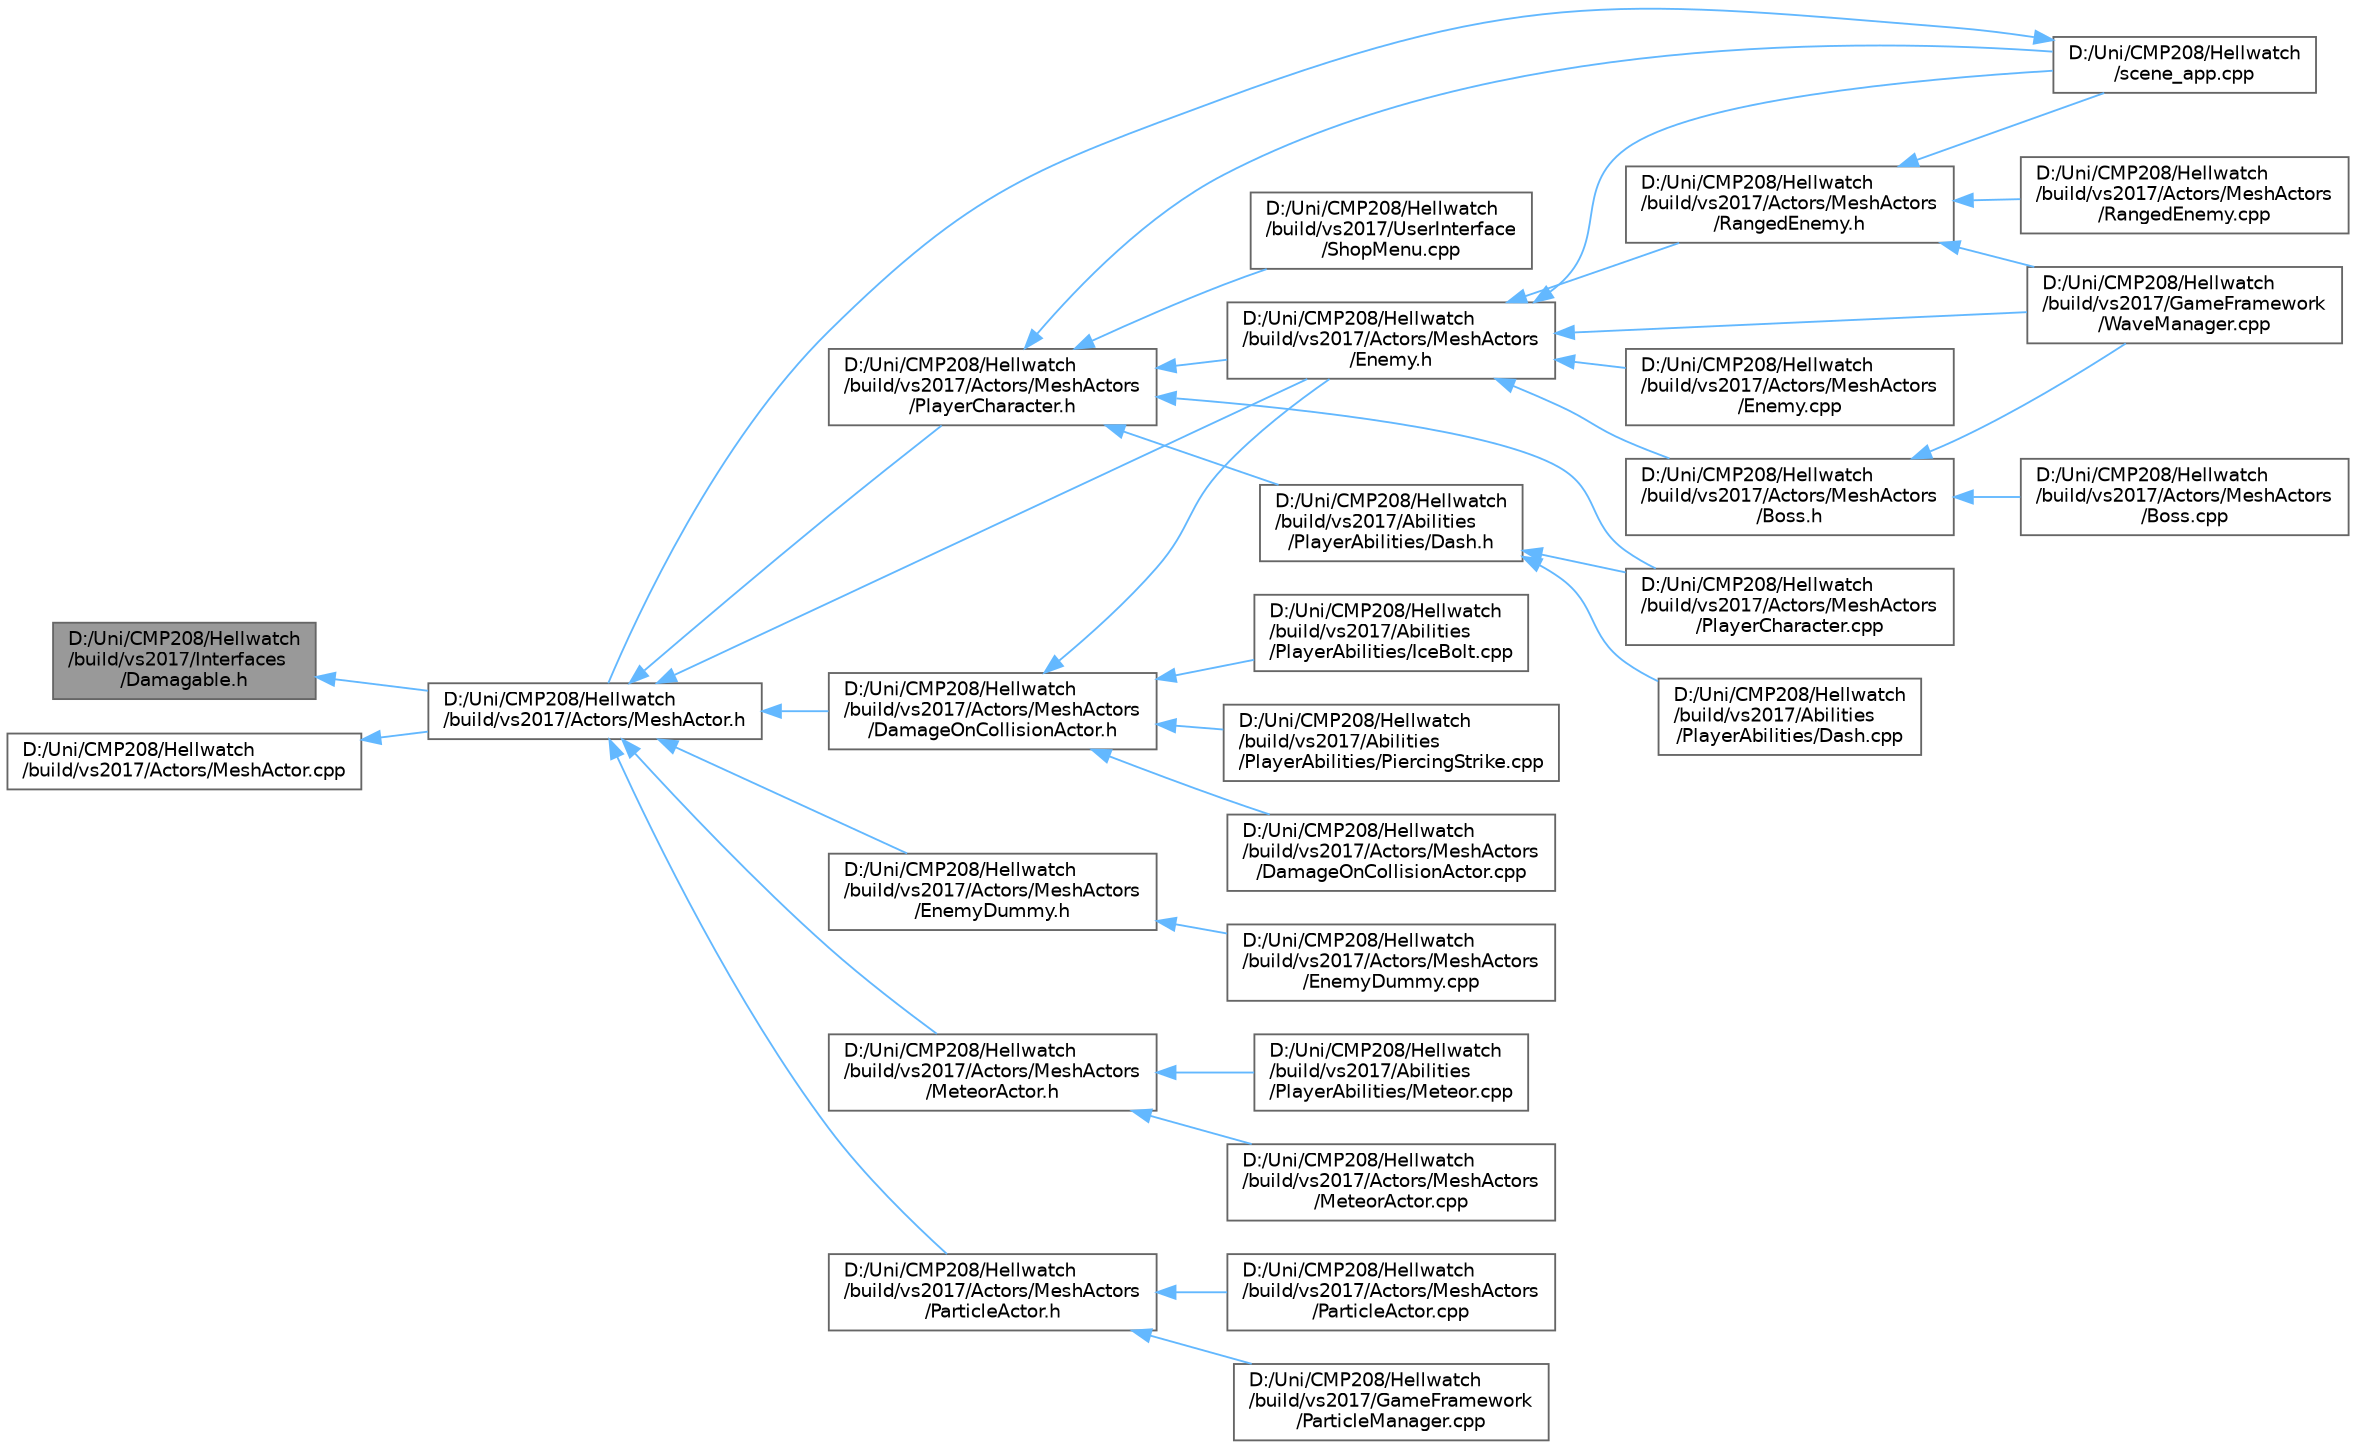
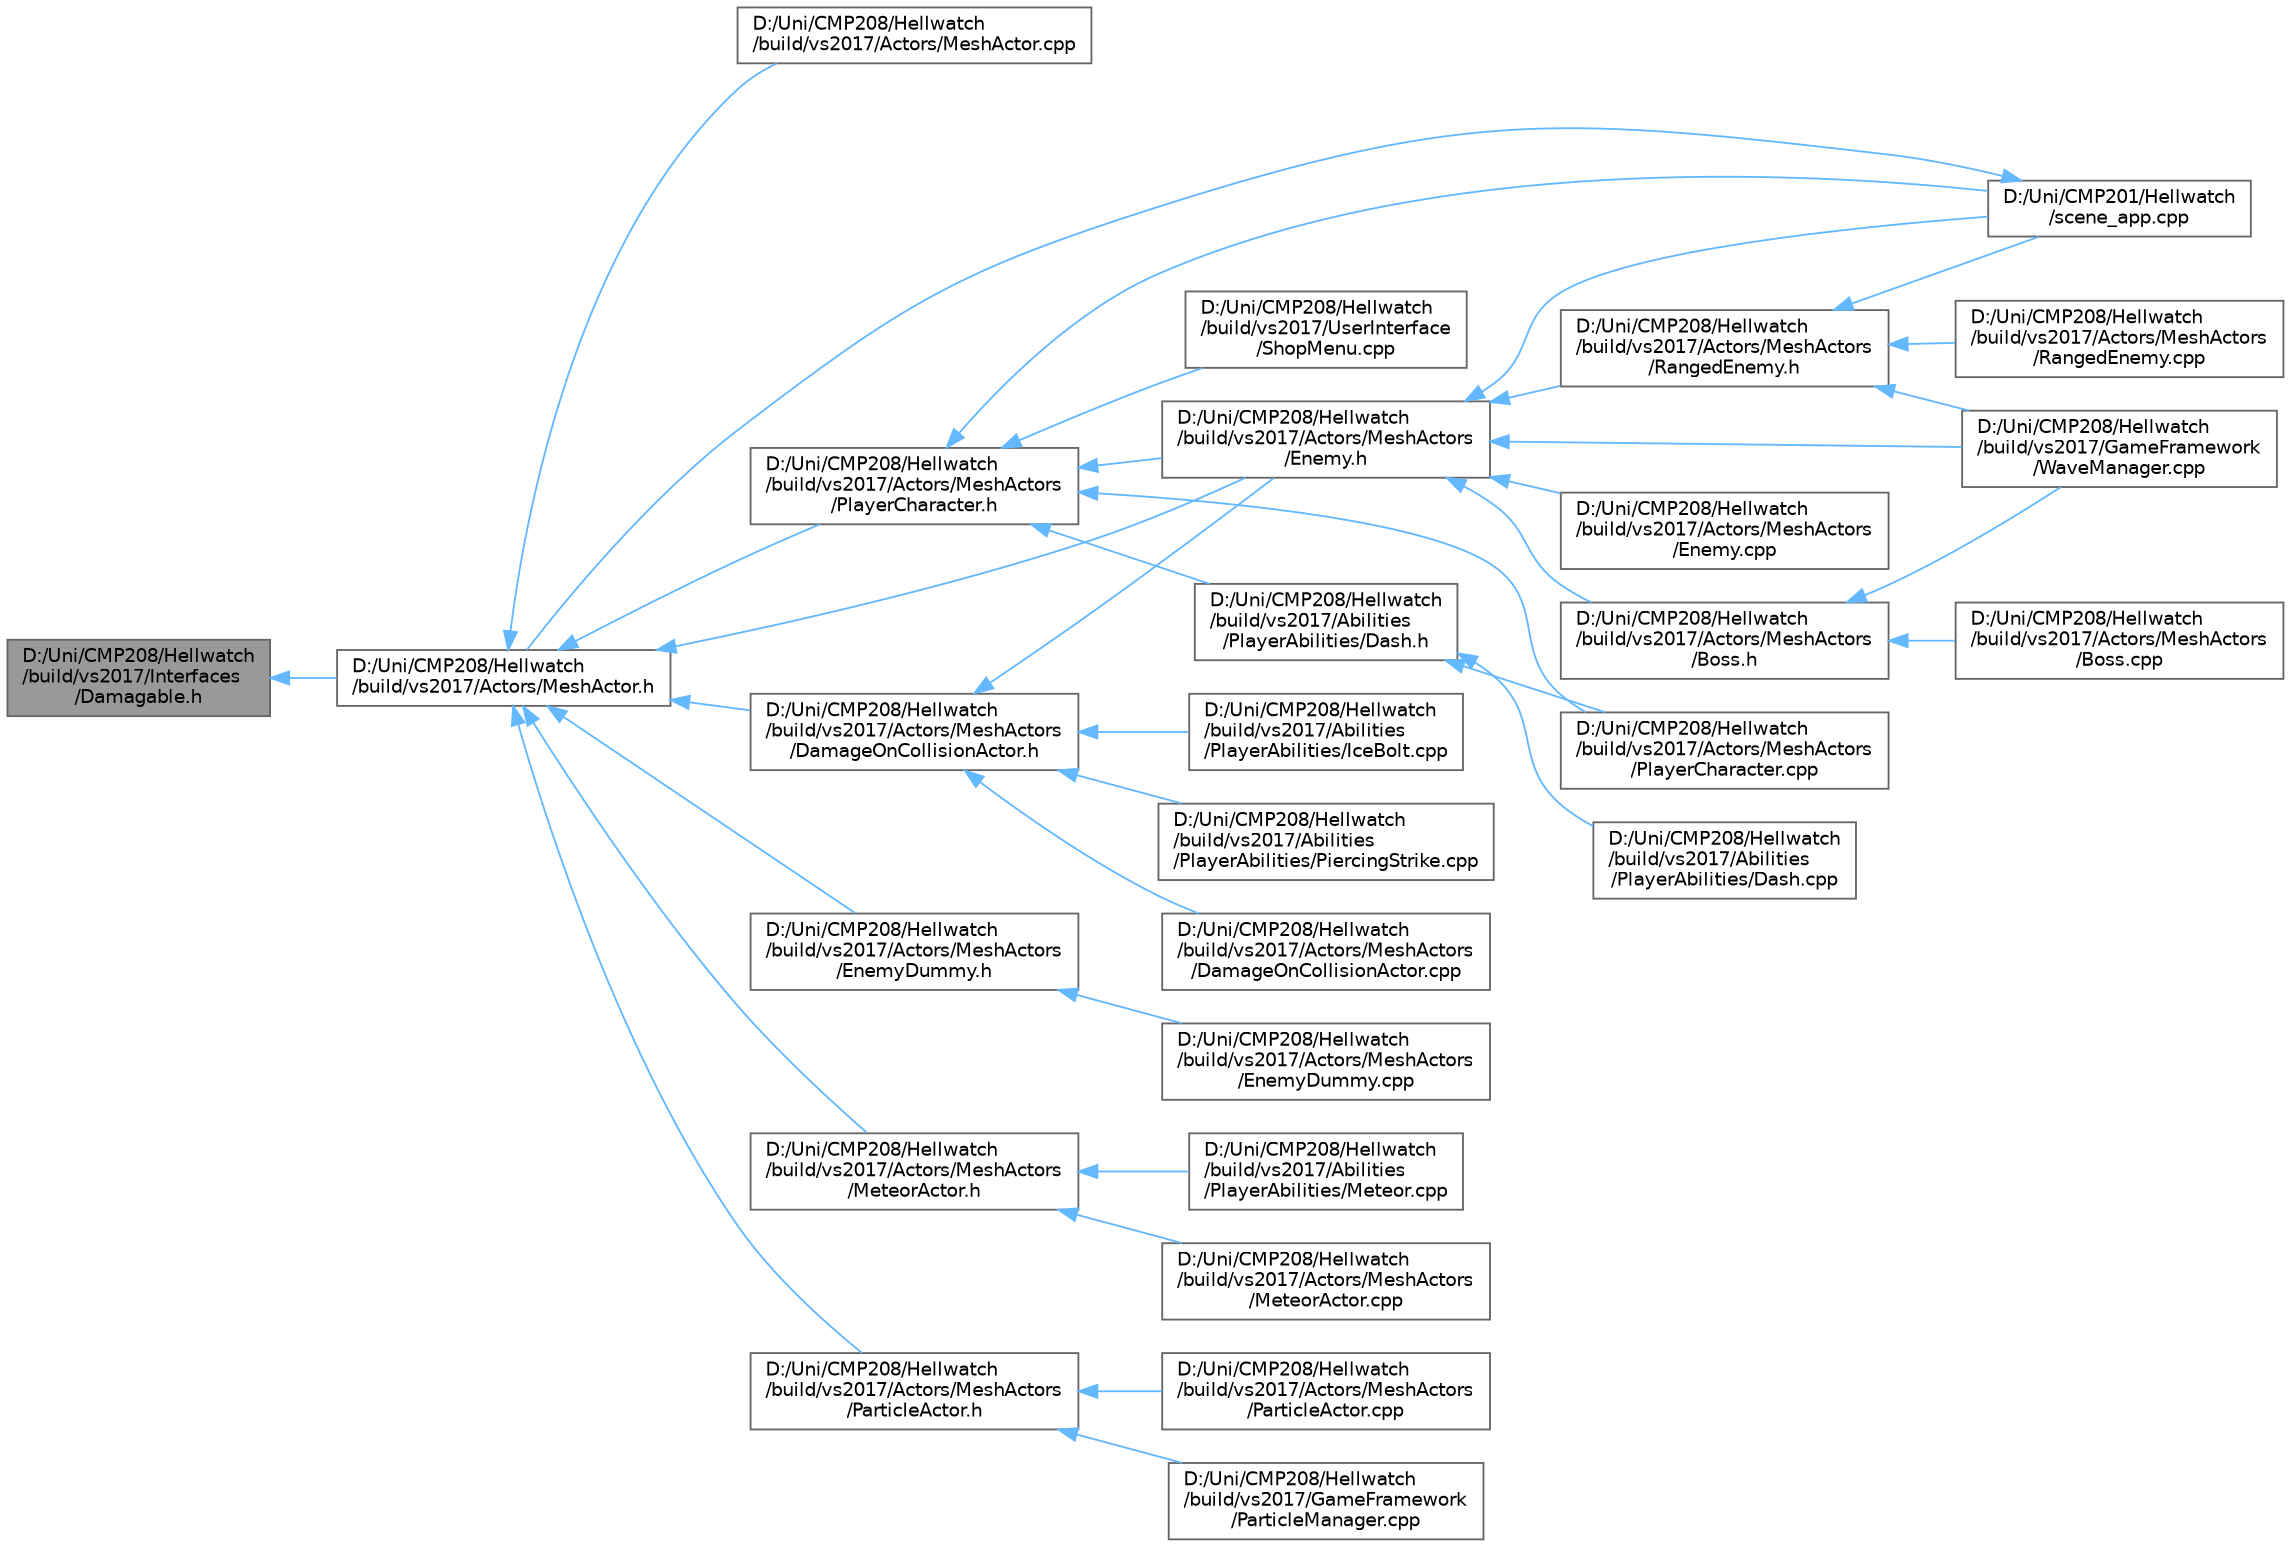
  digraph {
    rankdir=LR
    node [color=grey40 fillcolor=white fontname=Helvetica fontsize=10 shape=box style=filled]
    edge [color=steelblue1 dir=back fontname=Helvetica fontsize=10 labelfontname=Helvetica labelfontsize=10 style=solid]
    n1 [color=gray40 fillcolor=grey60 fontcolor=black height=0.2 label="D:/Uni/CMP208/Hellwatch\l/build/vs2017/Interfaces\l/Damagable.h" width=0.4]
    n2 [height=0.2 label="D:/Uni/CMP208/Hellwatch\l/build/vs2017/Actors/MeshActor.h" width=0.4]
    n3 [height=0.2 label="D:/Uni/CMP208/Hellwatch\l/build/vs2017/Actors/MeshActor.cpp" width=0.4]
    n4 [height=0.2 label="D:/Uni/CMP208/Hellwatch\l/build/vs2017/Actors/MeshActors\l/DamageOnCollisionActor.h" width=0.4]
    n5 [height=0.2 label="D:/Uni/CMP208/Hellwatch\l/build/vs2017/Actors/MeshActors\l/Enemy.h" width=0.4]
    n6 [height=0.2 label="D:/Uni/CMP208/Hellwatch\l/build/vs2017/Actors/MeshActors\l/EnemyDummy.h" width=0.4]
    n7 [height=0.2 label="D:/Uni/CMP208/Hellwatch\l/build/vs2017/Actors/MeshActors\l/MeteorActor.h" width=0.4]
    n8 [height=0.2 label="D:/Uni/CMP208/Hellwatch\l/build/vs2017/Actors/MeshActors\l/ParticleActor.h" width=0.4]
    n9 [height=0.2 label="D:/Uni/CMP208/Hellwatch\l/build/vs2017/Actors/MeshActors\l/PlayerCharacter.h" width=0.4]
    n10 [height=0.2 label="D:/Uni/CMP208/Hellwatch\l/build/vs2017/Abilities\l/PlayerAbilities/IceBolt.cpp" width=0.4]
    n11 [height=0.2 label="D:/Uni/CMP208/Hellwatch\l/build/vs2017/Abilities\l/PlayerAbilities/PiercingStrike.cpp" width=0.4]
    n12 [height=0.2 label="D:/Uni/CMP208/Hellwatch\l/build/vs2017/Actors/MeshActors\l/DamageOnCollisionActor.cpp" width=0.4]
-   n13 [height=0.2 label="D:/Uni/CMP208/Hellwatch\l/scene_app.cpp" width=0.4]
+   n13 [height=0.2 label="D:/Uni/CMP201/Hellwatch\l/scene_app.cpp" width=0.4]
    n14 [height=0.2 label="D:/Uni/CMP208/Hellwatch\l/build/vs2017/Actors/MeshActors\l/Boss.h" width=0.4]
    n15 [height=0.2 label="D:/Uni/CMP208/Hellwatch\l/build/vs2017/GameFramework\l/WaveManager.cpp" width=0.4]
    n16 [height=0.2 label="D:/Uni/CMP208/Hellwatch\l/build/vs2017/Actors/MeshActors\l/Enemy.cpp" width=0.4]
    n17 [height=0.2 label="D:/Uni/CMP208/Hellwatch\l/build/vs2017/Actors/MeshActors\l/RangedEnemy.h" width=0.4]
    n18 [height=0.2 label="D:/Uni/CMP208/Hellwatch\l/build/vs2017/Actors/MeshActors\l/EnemyDummy.cpp" width=0.4]
    n19 [height=0.2 label="D:/Uni/CMP208/Hellwatch\l/build/vs2017/Abilities\l/PlayerAbilities/Meteor.cpp" width=0.4]
    n20 [height=0.2 label="D:/Uni/CMP208/Hellwatch\l/build/vs2017/Actors/MeshActors\l/MeteorActor.cpp" width=0.4]
    n21 [height=0.2 label="D:/Uni/CMP208/Hellwatch\l/build/vs2017/Actors/MeshActors\l/ParticleActor.cpp" width=0.4]
    n22 [height=0.2 label="D:/Uni/CMP208/Hellwatch\l/build/vs2017/GameFramework\l/ParticleManager.cpp" width=0.4]
    n23 [height=0.2 label="D:/Uni/CMP208/Hellwatch\l/build/vs2017/Abilities\l/PlayerAbilities/Dash.h" width=0.4]
    n24 [height=0.2 label="D:/Uni/CMP208/Hellwatch\l/build/vs2017/Actors/MeshActors\l/PlayerCharacter.cpp" width=0.4]
    n25 [height=0.2 label="D:/Uni/CMP208/Hellwatch\l/build/vs2017/UserInterface\l/ShopMenu.cpp" width=0.4]
    n26 [height=0.2 label="D:/Uni/CMP208/Hellwatch\l/build/vs2017/Actors/MeshActors\l/Boss.cpp" width=0.4]
    n27 [height=0.2 label="D:/Uni/CMP208/Hellwatch\l/build/vs2017/Actors/MeshActors\l/RangedEnemy.cpp" width=0.4]
    n28 [height=0.2 label="D:/Uni/CMP208/Hellwatch\l/build/vs2017/Abilities\l/PlayerAbilities/Dash.cpp" width=0.4]
    n1 -> n2
-   n3 -> n2
+   n2 -> n3
    n2 -> n4
    n2 -> n5
    n2 -> n6
    n2 -> n7
    n2 -> n8
    n2 -> n9
    n4 -> n5
    n4 -> n10
    n4 -> n11
    n4 -> n12
    n5 -> n13
    n5 -> n14
    n5 -> n15
    n5 -> n16
    n5 -> n17
    n6 -> n18
    n7 -> n19
    n7 -> n20
    n8 -> n21
    n8 -> n22
    n9 -> n5
    n9 -> n13
    n9 -> n23
    n9 -> n24
    n9 -> n25
    n13 -> n2
    n14 -> n15
    n14 -> n26
    n17 -> n13
    n17 -> n15
    n17 -> n27
    n23 -> n24
    n23 -> n28
  }
